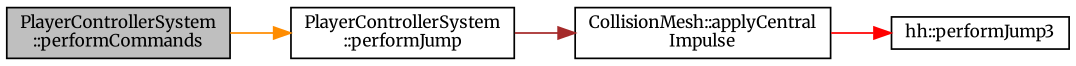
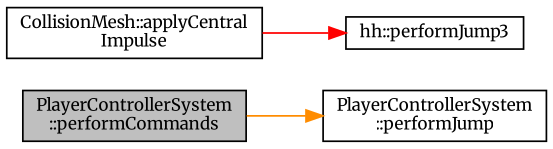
  digraph {
    fontname=Merriweather
    rankdir=LR
    node [color=black fillcolor=white fontname=Merriweather fontsize=10 shape=record style=filled]
    edge [fontname=Merriweather fontsize=10 labelfontname=Helvetica labelfontsize=10 style=solid]
    n1 [fillcolor=grey75 fontcolor=black height=0.2 label="PlayerControllerSystem\l::performCommands" width=0.4]
    n2 [height=0.2 label="PlayerControllerSystem\l::performJump" width=0.4]
    n3 [height=0.2 label="CollisionMesh::applyCentral\lImpulse" width=0.4]
    n4 [height=0.2 label="hh::performJump3" width=0.4]
    n1 -> n2 [color=darkorange]
-   n2 -> n3 [color=brown]
    n3 -> n4 [color=red]
  }
